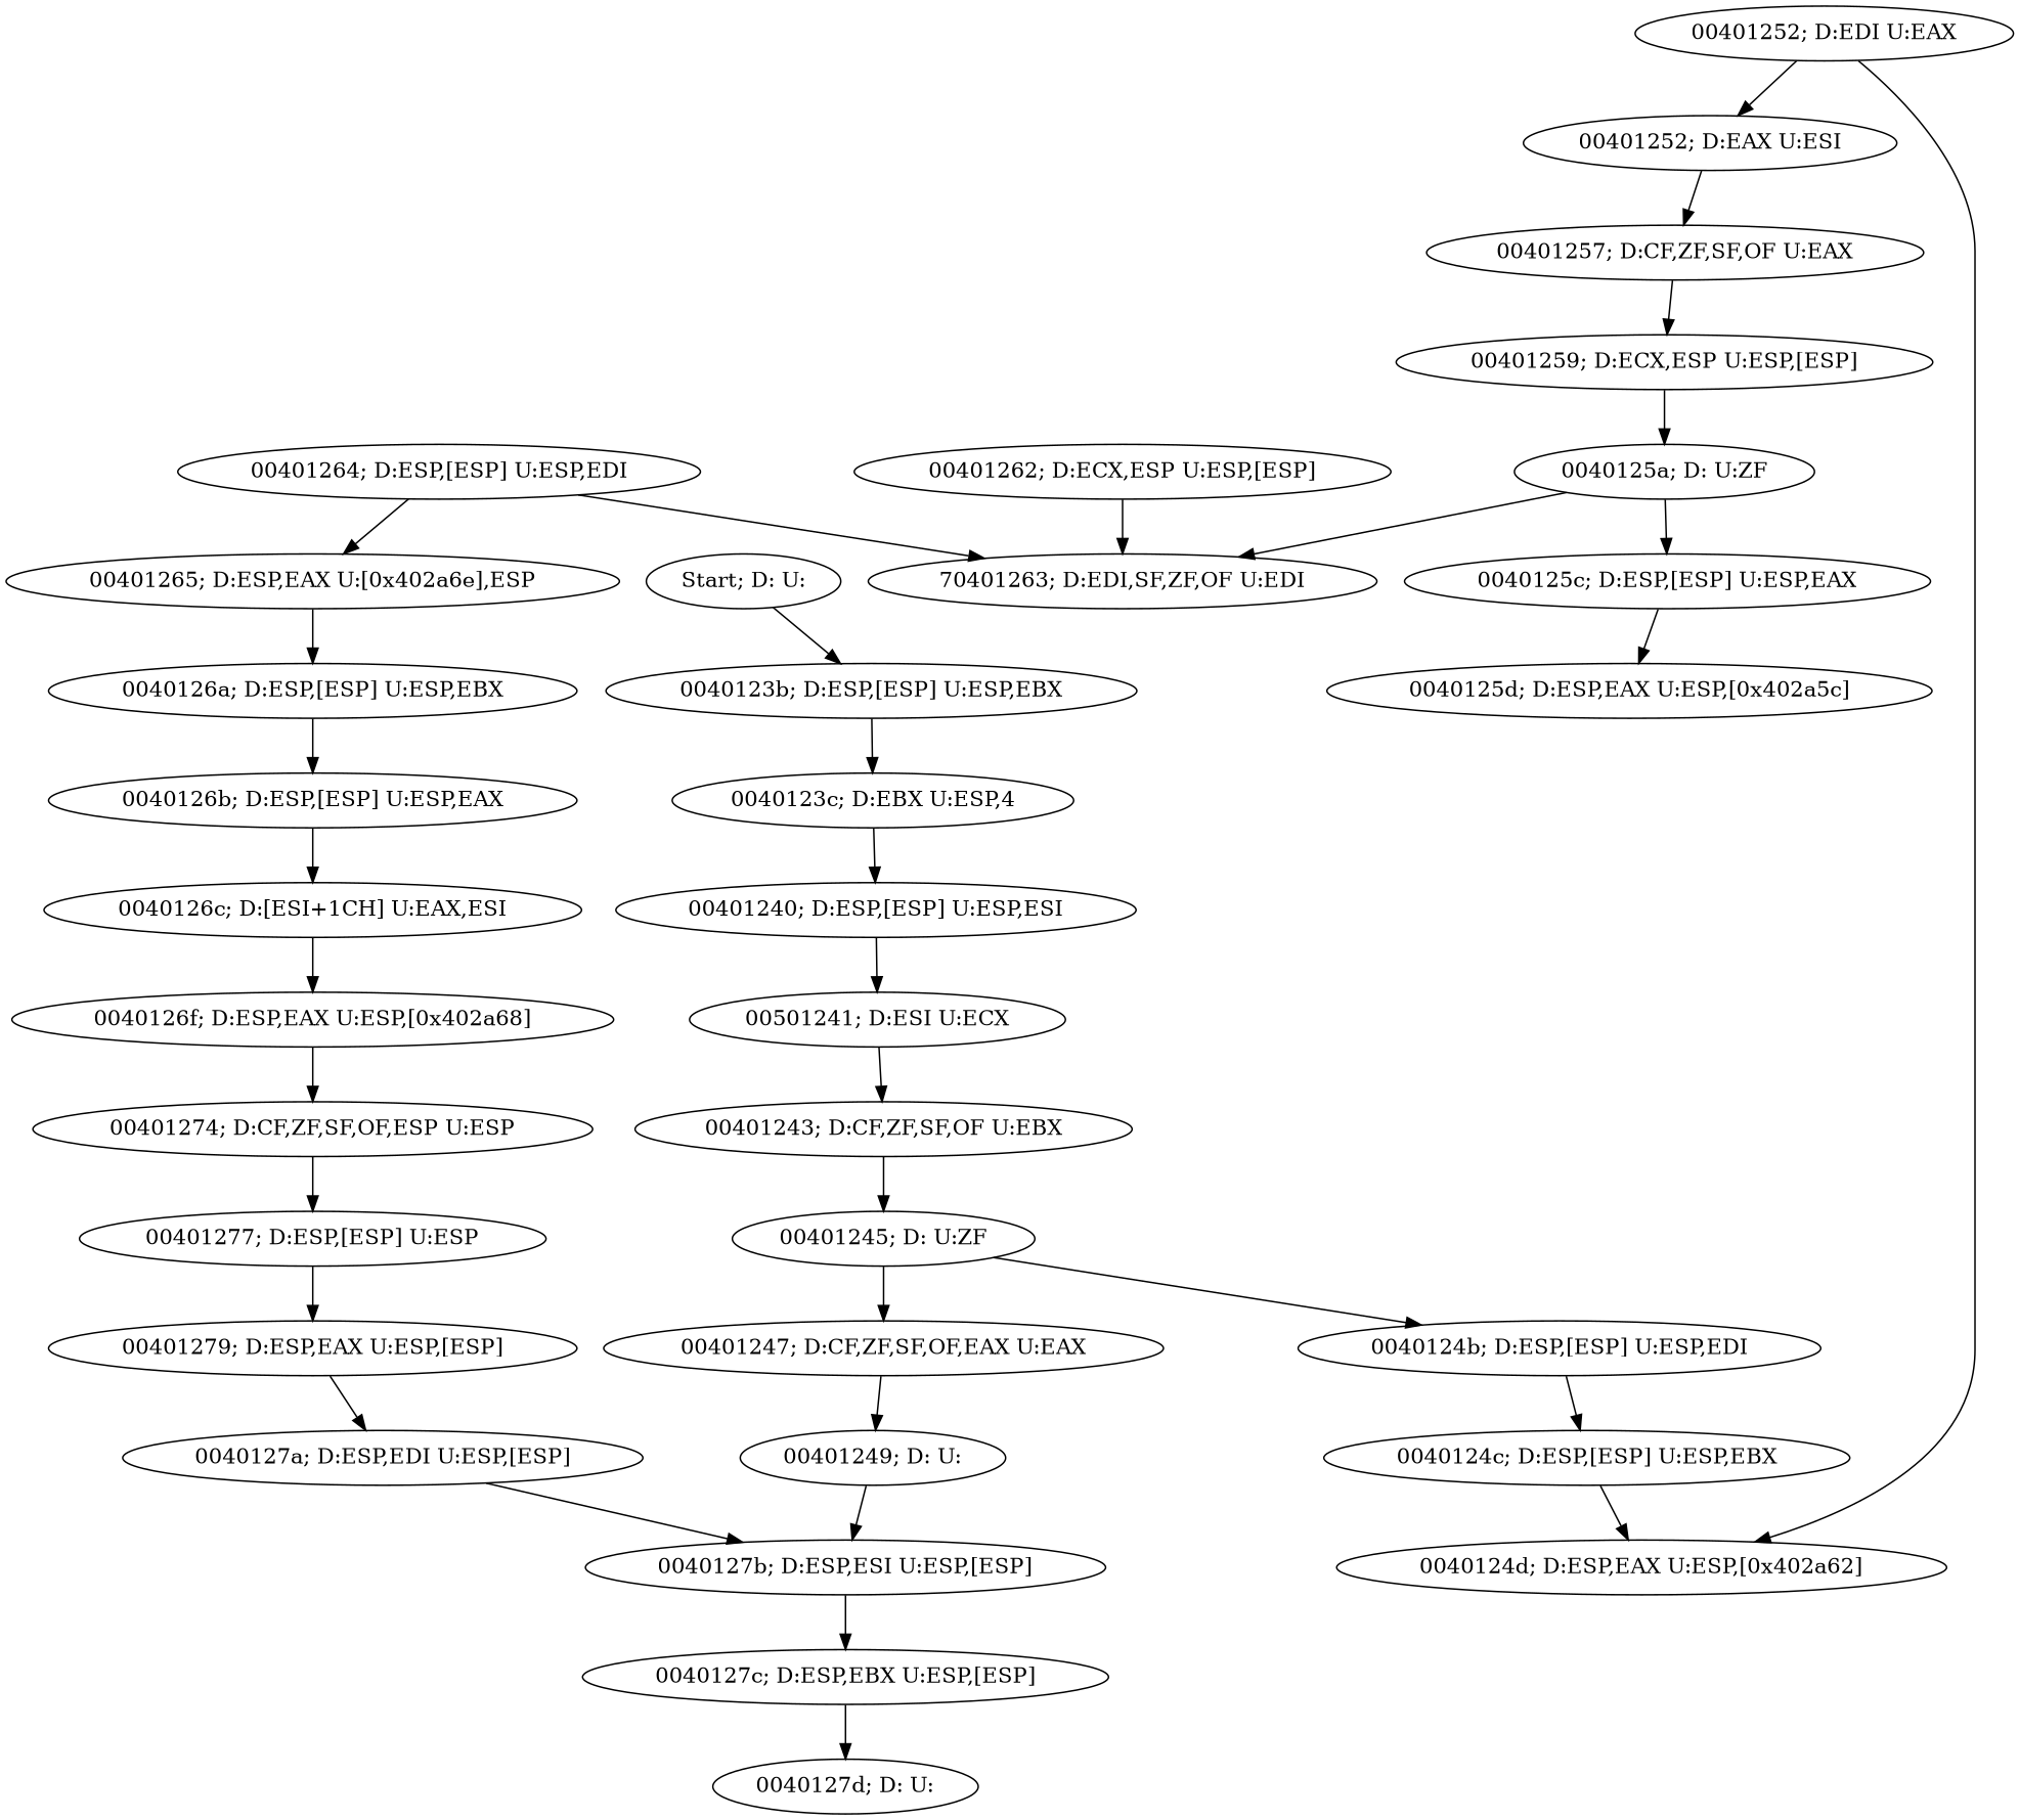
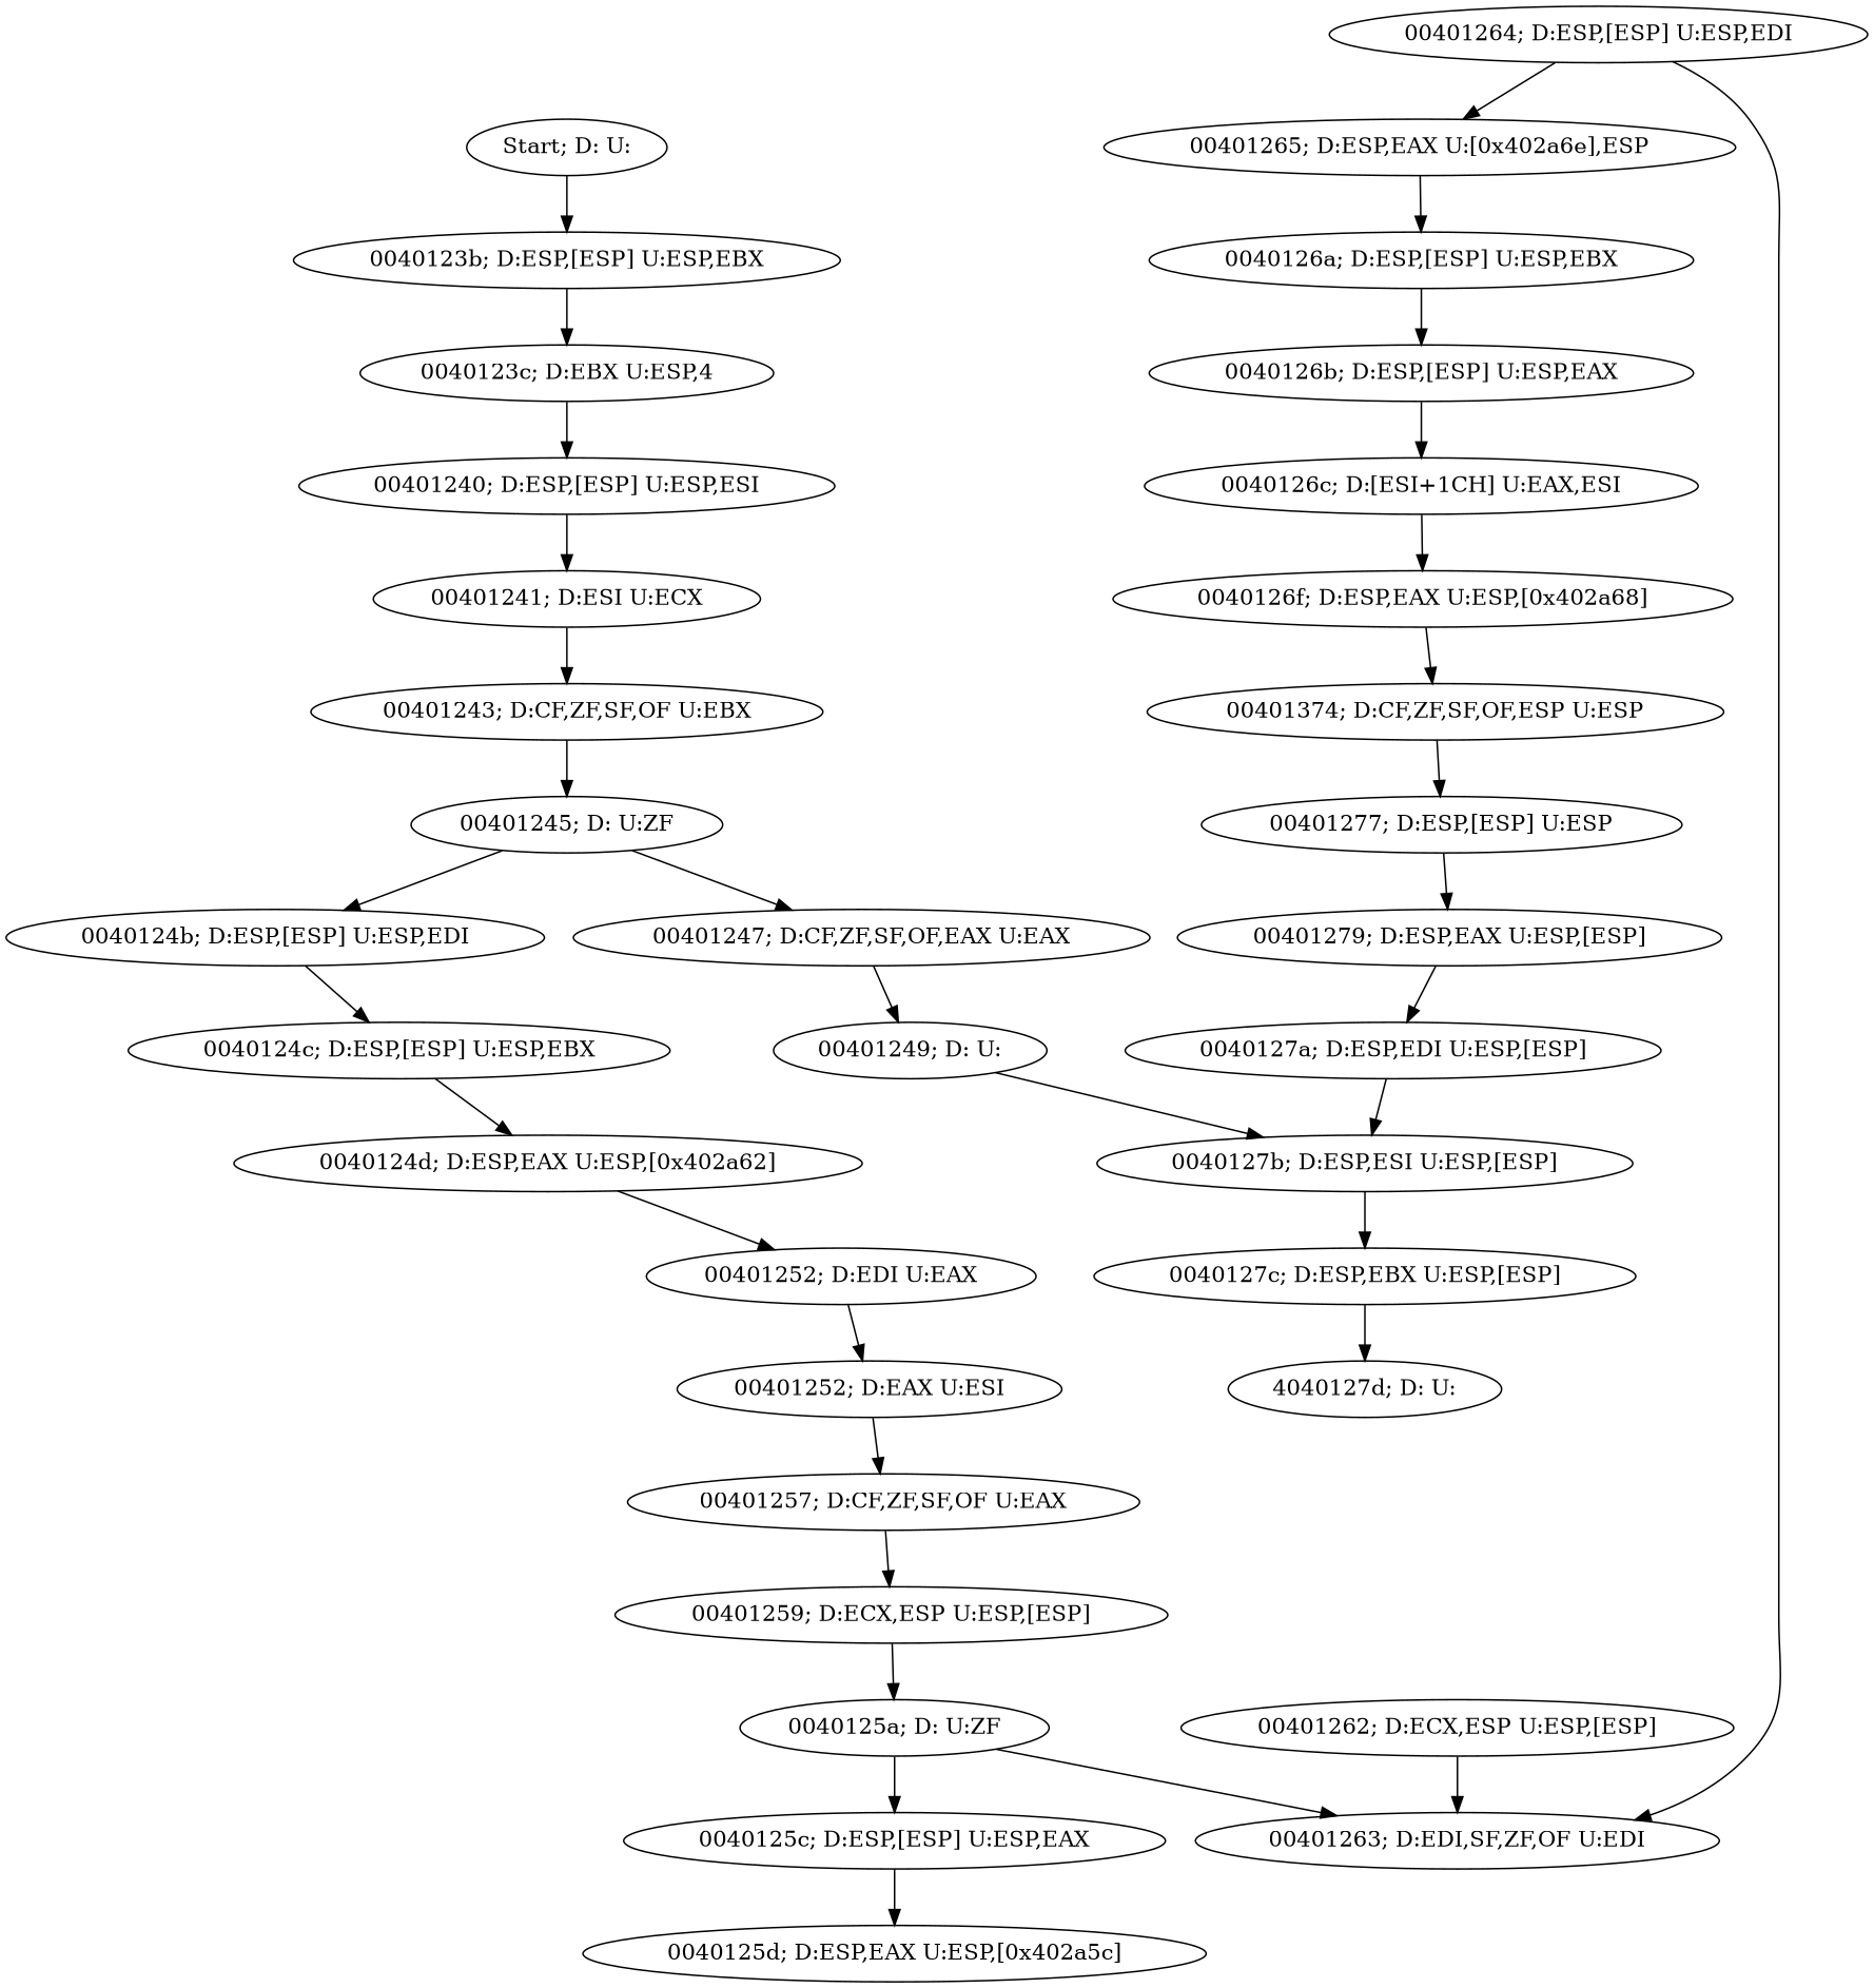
  digraph {
    n1 [label="Start; D: U:"]
    n2 [label="0040123b; D:ESP,[ESP] U:ESP,EBX"]
    n3 [label="0040123c; D:EBX U:ESP,4"]
    n4 [label="00401240; D:ESP,[ESP] U:ESP,ESI"]
-   n5 [label="00501241; D:ESI U:ECX"]
+   n5 [label="00401241; D:ESI U:ECX"]
    n6 [label="00401243; D:CF,ZF,SF,OF U:EBX"]
    n7 [label="00401245; D: U:ZF"]
    n8 [label="00401247; D:CF,ZF,SF,OF,EAX U:EAX"]
    n9 [label="0040124b; D:ESP,[ESP] U:ESP,EDI"]
    n10 [label="00401249; D: U:"]
    n11 [label="0040124c; D:ESP,[ESP] U:ESP,EBX"]
    n12 [label="0040127b; D:ESP,ESI U:ESP,[ESP]"]
    n13 [label="0040127c; D:ESP,EBX U:ESP,[ESP]"]
    n14 [label="0040124d; D:ESP,EAX U:ESP,[0x402a62]"]
    n15 [label="00401252; D:EDI U:EAX"]
    n16 [label="00401252; D:EAX U:ESI"]
    n17 [label="00401257; D:CF,ZF,SF,OF U:EAX"]
    n18 [label="00401259; D:ECX,ESP U:ESP,[ESP]"]
    n19 [label="0040125a; D: U:ZF"]
    n20 [label="0040125c; D:ESP,[ESP] U:ESP,EAX"]
-   n21 [label="70401263; D:EDI,SF,ZF,OF U:EDI"]
+   n21 [label="00401263; D:EDI,SF,ZF,OF U:EDI"]
    n22 [label="0040125d; D:ESP,EAX U:ESP,[0x402a5c]"]
    n23 [label="00401262; D:ECX,ESP U:ESP,[ESP]"]
    n24 [label="00401264; D:ESP,[ESP] U:ESP,EDI"]
    n25 [label="00401265; D:ESP,EAX U:[0x402a6e],ESP"]
    n26 [label="0040126a; D:ESP,[ESP] U:ESP,EBX"]
    n27 [label="0040126b; D:ESP,[ESP] U:ESP,EAX"]
    n28 [label="0040126c; D:[ESI+1CH] U:EAX,ESI"]
    n29 [label="0040126f; D:ESP,EAX U:ESP,[0x402a68]"]
-   n30 [label="00401274; D:CF,ZF,SF,OF,ESP U:ESP"]
+   n30 [label="00401374; D:CF,ZF,SF,OF,ESP U:ESP"]
    n31 [label="00401277; D:ESP,[ESP] U:ESP"]
    n32 [label="00401279; D:ESP,EAX U:ESP,[ESP]"]
    n33 [label="0040127a; D:ESP,EDI U:ESP,[ESP]"]
-   n34 [label="0040127d; D: U:"]
+   n34 [label="4040127d; D: U:"]
    n1 -> n2
    n2 -> n3
    n3 -> n4
    n4 -> n5
    n5 -> n6
    n6 -> n7
    n7 -> n8
    n7 -> n9
    n8 -> n10
    n9 -> n11
    n10 -> n12
    n11 -> n14
    n12 -> n13
    n13 -> n34
-   n15 -> n14
+   n14 -> n15
    n15 -> n16
    n16 -> n17
    n17 -> n18
    n18 -> n19
    n19 -> n20
    n19 -> n21
    n20 -> n22
    n23 -> n21
    n24 -> n21
    n24 -> n25
    n25 -> n26
    n26 -> n27
    n27 -> n28
    n28 -> n29
    n29 -> n30
    n30 -> n31
    n31 -> n32
    n32 -> n33
    n33 -> n12
  }
